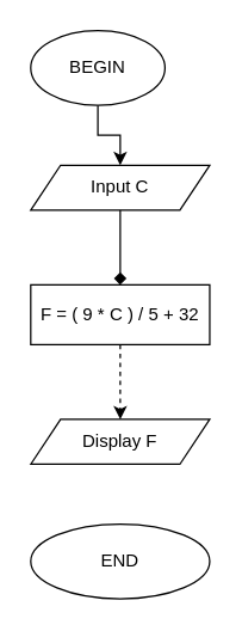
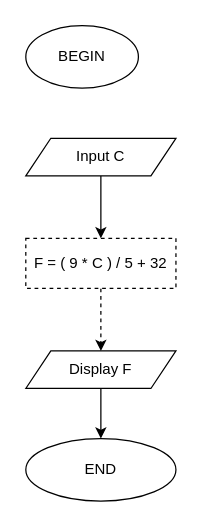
  <mxCell id="0" />
  <mxCell id="1" parent="0" />
- <mxCell id="2" style="edgeStyle=orthogonalEdgeStyle;rounded=0;orthogonalLoop=1;jettySize=auto;html=1;entryX=0.5;entryY=0;entryDx=0;entryDy=0;" edge="1" parent="1" source="3" target="6"><mxGeometry relative="1" as="geometry" /></mxCell>
  <mxCell id="3" value="BEGIN" style="ellipse;whiteSpace=wrap;html=1;" vertex="1" parent="1"><mxGeometry x="20" y="20" width="90" height="50" as="geometry" /></mxCell>
  <mxCell id="4" value="END" style="ellipse;whiteSpace=wrap;html=1;" vertex="1" parent="1"><mxGeometry x="20" y="350" width="120" height="50" as="geometry" /></mxCell>
- <mxCell id="5" style="edgeStyle=orthogonalEdgeStyle;rounded=0;orthogonalLoop=1;jettySize=auto;html=1;entryX=0.5;entryY=0;entryDx=0;entryDy=0;endArrow=diamond;" edge="1" parent="1" source="6" target="8"><mxGeometry relative="1" as="geometry" /></mxCell>
+ <mxCell id="5" style="edgeStyle=orthogonalEdgeStyle;rounded=0;orthogonalLoop=1;jettySize=auto;html=1;entryX=0.5;entryY=0;entryDx=0;entryDy=0;" edge="1" parent="1" source="6" target="8"><mxGeometry relative="1" as="geometry" /></mxCell>
  <mxCell id="6" value="Input C" style="shape=parallelogram;perimeter=parallelogramPerimeter;whiteSpace=wrap;html=1;fixedSize=1;" vertex="1" parent="1"><mxGeometry x="20" y="110" width="120" height="30" as="geometry" /></mxCell>
  <mxCell id="7" style="edgeStyle=orthogonalEdgeStyle;rounded=0;orthogonalLoop=1;jettySize=auto;html=1;entryX=0.5;entryY=0;entryDx=0;entryDy=0;dashed=1;" edge="1" parent="1" source="8" target="10"><mxGeometry relative="1" as="geometry" /></mxCell>
- <mxCell id="8" value="F = ( 9 * C ) / 5 + 32" style="whiteSpace=wrap;html=1;" vertex="1" parent="1"><mxGeometry x="20" y="190" width="120" height="40" as="geometry" /></mxCell>
+ <mxCell id="8" value="F = ( 9 * C ) / 5 + 32" style="whiteSpace=wrap;html=1;dashed=1;" vertex="1" parent="1"><mxGeometry x="20" y="190" width="120" height="40" as="geometry" /></mxCell>
+ <mxCell id="9" style="edgeStyle=orthogonalEdgeStyle;rounded=0;orthogonalLoop=1;jettySize=auto;html=1;entryX=0.5;entryY=0;entryDx=0;entryDy=0;" edge="1" parent="1" source="10" target="4"><mxGeometry relative="1" as="geometry" /></mxCell>
  <mxCell id="10" value="Display F" style="shape=parallelogram;perimeter=parallelogramPerimeter;whiteSpace=wrap;html=1;fixedSize=1;" vertex="1" parent="1"><mxGeometry x="20" y="280" width="120" height="30" as="geometry" /></mxCell>
